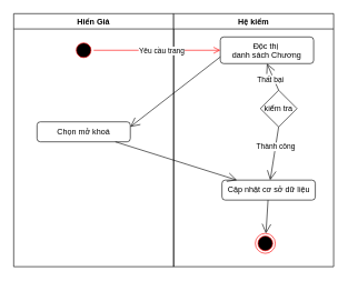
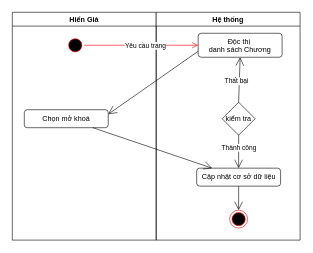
  <mxCell id="0" />
  <mxCell id="1" parent="0" />
  <mxCell id="2" value="Hiển Giả" style="swimlane;" parent="1" vertex="1"><mxGeometry y="20" width="240" height="380" as="geometry" x="20" /></mxCell>
  <mxCell id="3" value="" style="ellipse;html=1;shape=startState;fillColor=#000000;strokeColor=#ff0000;" parent="2" vertex="1"><mxGeometry x="90" y="40" width="30" height="30" as="geometry" /></mxCell>
- <mxCell id="4" value="Chọn mở khoá&lt;div&gt;&lt;div&gt;&lt;br&gt;&lt;/div&gt;&lt;/div&gt;" style="html=1;align=center;verticalAlign=top;rounded=1;absoluteArcSize=1;arcSize=10;dashed=0;whiteSpace=wrap;" parent="2" vertex="1"><mxGeometry x="35" y="162.5" width="140" height="30" as="geometry" /></mxCell>
- <mxCell id="5" value="Hệ kiểm" style="swimlane;" parent="1" vertex="1"><mxGeometry x="260" y="20" width="240" height="380" as="geometry" /></mxCell>
+ <mxCell id="4" value="Chọn mở khoá&lt;div&gt;&lt;div&gt;&lt;br&gt;&lt;/div&gt;&lt;/div&gt;" style="html=1;align=center;verticalAlign=top;rounded=1;absoluteArcSize=1;arcSize=10;dashed=0;whiteSpace=wrap;" parent="2" vertex="1"><mxGeometry x="20" y="162.5" width="140" height="30" as="geometry" /></mxCell>
+ <mxCell id="5" value="Hệ thống" style="swimlane;" parent="1" vertex="1"><mxGeometry x="260" y="20" width="240" height="380" as="geometry" /></mxCell>
  <mxCell id="6" value="Độc thị&amp;nbsp;&lt;div&gt;danh sách Chương&lt;/div&gt;" style="html=1;align=center;verticalAlign=top;rounded=1;absoluteArcSize=1;arcSize=10;dashed=0;whiteSpace=wrap;" parent="5" vertex="1"><mxGeometry x="70" y="35" width="140" height="40" as="geometry" /></mxCell>
- <mxCell id="7" value="Cập nhật cơ sở dữ liệu" style="html=1;align=center;verticalAlign=top;rounded=1;absoluteArcSize=1;arcSize=10;dashed=0;whiteSpace=wrap;" parent="5" vertex="1"><mxGeometry x="72.5" y="250" width="140" height="30" as="geometry" /></mxCell>
- <mxCell id="8" value="kiểm tra" style="rhombus;" vertex="1" parent="5"><mxGeometry x="130" y="115" width="55" height="55" as="geometry" /></mxCell>
+ <mxCell id="7" value="Cập nhật cơ sở dữ liệu" style="html=1;align=center;verticalAlign=top;rounded=1;absoluteArcSize=1;arcSize=10;dashed=0;whiteSpace=wrap;" parent="5" vertex="1"><mxGeometry x="67.5" y="260" width="140" height="30" as="geometry" /></mxCell>
+ <mxCell id="8" value="kiểm tra" style="rhombus;" vertex="1" parent="5"><mxGeometry x="110" y="150" width="55" height="55" as="geometry" /></mxCell>
  <mxCell id="9" value="" style="endArrow=open;endFill=1;endSize=12;html=1;exitX=0.5;exitY=1;exitDx=0;exitDy=0;" parent="5" source="8" target="7" edge="1"><mxGeometry width="160" relative="1" as="geometry"><mxPoint x="-50" y="234" as="sourcePoint" /><mxPoint x="100" y="220" as="targetPoint" /></mxGeometry></mxCell>
  <mxCell id="10" value="Thành công" style="edgeLabel;html=1;align=center;verticalAlign=middle;resizable=0;points=[];" parent="9" vertex="1" connectable="0"><mxGeometry x="-0.257" relative="1" as="geometry"><mxPoint as="offset" /></mxGeometry></mxCell>
  <mxCell id="11" value="" style="endArrow=open;endFill=1;endSize=12;html=1;entryX=0.5;entryY=1;entryDx=0;entryDy=0;exitX=0.5;exitY=0;exitDx=0;exitDy=0;" edge="1" parent="5" source="8" target="6"><mxGeometry width="160" relative="1" as="geometry"><mxPoint x="127" y="100" as="sourcePoint" /><mxPoint x="130" y="90" as="targetPoint" /></mxGeometry></mxCell>
  <mxCell id="12" value="Thất bại" style="edgeLabel;html=1;align=center;verticalAlign=middle;resizable=0;points=[];" vertex="1" connectable="0" parent="11"><mxGeometry x="-0.067" y="5" relative="1" as="geometry"><mxPoint as="offset" /></mxGeometry></mxCell>
  <mxCell id="13" value="" style="ellipse;html=1;shape=endState;fillColor=#000000;strokeColor=#ff0000;" parent="5" vertex="1"><mxGeometry x="122.5" y="330" width="30" height="30" as="geometry" /></mxCell>
  <mxCell id="14" value="" style="endArrow=open;endFill=1;endSize=12;html=1;" parent="5" source="7" target="13" edge="1"><mxGeometry width="160" relative="1" as="geometry"><mxPoint x="-130" y="290" as="sourcePoint" /><mxPoint x="150" y="240" as="targetPoint" /></mxGeometry></mxCell>
  <mxCell id="15" value="" style="edgeStyle=orthogonalEdgeStyle;html=1;verticalAlign=bottom;endArrow=open;endSize=8;strokeColor=#ff0000;" parent="1" source="3" target="6" edge="1"><mxGeometry relative="1" as="geometry"><mxPoint x="310" y="75" as="targetPoint" /></mxGeometry></mxCell>
  <mxCell id="16" value="Yêu cầu trang" style="edgeLabel;html=1;align=center;verticalAlign=middle;resizable=0;points=[];" parent="15" vertex="1" connectable="0"><mxGeometry x="0.055" relative="1" as="geometry"><mxPoint x="1" as="offset" /></mxGeometry></mxCell>
  <mxCell id="17" value="" style="endArrow=open;endFill=0;endSize=12;html=1;exitX=0;exitY=0.75;exitDx=0;exitDy=0;entryX=1;entryY=0.25;entryDx=0;entryDy=0;" parent="1" source="6" target="4" edge="1"><mxGeometry width="160" relative="1" as="geometry"><mxPoint x="240" y="160" as="sourcePoint" /><mxPoint x="400" y="160" as="targetPoint" /></mxGeometry></mxCell>
  <mxCell id="18" value="" style="endArrow=open;endFill=1;endSize=12;html=1;" parent="1" source="4" target="7" edge="1"><mxGeometry width="160" relative="1" as="geometry"><mxPoint x="340" y="95" as="sourcePoint" /><mxPoint x="130" y="215" as="targetPoint" /></mxGeometry></mxCell>
